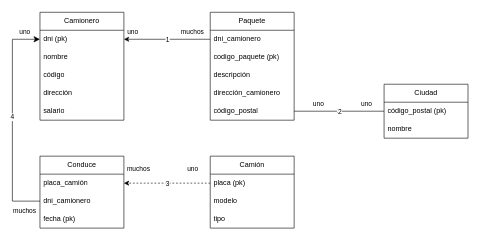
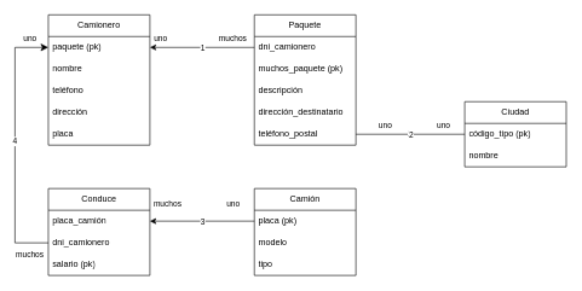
  <mxCell id="0" />
  <mxCell id="1" parent="0" />
  <mxCell id="2" value="Camionero" style="swimlane;fontStyle=0;childLayout=stackLayout;horizontal=1;startSize=30;horizontalStack=0;resizeParent=1;resizeParentMax=0;resizeLast=0;collapsible=1;marginBottom=0;whiteSpace=wrap;html=1;" vertex="1" parent="1"><mxGeometry x="66" y="20" width="140" height="180" as="geometry"><mxRectangle x="350" y="320" width="60" height="30" as="alternateBounds" /></mxGeometry></mxCell>
- <mxCell id="3" value="dni (pk)" style="text;strokeColor=none;fillColor=none;align=left;verticalAlign=middle;spacingLeft=4;spacingRight=4;overflow=hidden;points=[[0,0.5],[1,0.5]];portConstraint=eastwest;rotatable=0;whiteSpace=wrap;html=1;" vertex="1" parent="2"><mxGeometry y="30" width="140" height="30" as="geometry" /></mxCell>
+ <mxCell id="3" value="paquete (pk)" style="text;strokeColor=none;fillColor=none;align=left;verticalAlign=middle;spacingLeft=4;spacingRight=4;overflow=hidden;points=[[0,0.5],[1,0.5]];portConstraint=eastwest;rotatable=0;whiteSpace=wrap;html=1;" vertex="1" parent="2"><mxGeometry y="30" width="140" height="30" as="geometry" /></mxCell>
  <mxCell id="4" value="nombre" style="text;strokeColor=none;fillColor=none;align=left;verticalAlign=middle;spacingLeft=4;spacingRight=4;overflow=hidden;points=[[0,0.5],[1,0.5]];portConstraint=eastwest;rotatable=0;whiteSpace=wrap;html=1;" vertex="1" parent="2"><mxGeometry y="60" width="140" height="30" as="geometry" /></mxCell>
- <mxCell id="5" value="código" style="text;strokeColor=none;fillColor=none;align=left;verticalAlign=middle;spacingLeft=4;spacingRight=4;overflow=hidden;points=[[0,0.5],[1,0.5]];portConstraint=eastwest;rotatable=0;whiteSpace=wrap;html=1;" vertex="1" parent="2"><mxGeometry y="90" width="140" height="30" as="geometry" /></mxCell>
+ <mxCell id="5" value="teléfono" style="text;strokeColor=none;fillColor=none;align=left;verticalAlign=middle;spacingLeft=4;spacingRight=4;overflow=hidden;points=[[0,0.5],[1,0.5]];portConstraint=eastwest;rotatable=0;whiteSpace=wrap;html=1;" vertex="1" parent="2"><mxGeometry y="90" width="140" height="30" as="geometry" /></mxCell>
  <mxCell id="6" value="dirección" style="text;strokeColor=none;fillColor=none;align=left;verticalAlign=middle;spacingLeft=4;spacingRight=4;overflow=hidden;points=[[0,0.5],[1,0.5]];portConstraint=eastwest;rotatable=0;whiteSpace=wrap;html=1;" vertex="1" parent="2"><mxGeometry y="120" width="140" height="30" as="geometry" /></mxCell>
- <mxCell id="7" value="salario" style="text;strokeColor=none;fillColor=none;align=left;verticalAlign=middle;spacingLeft=4;spacingRight=4;overflow=hidden;points=[[0,0.5],[1,0.5]];portConstraint=eastwest;rotatable=0;whiteSpace=wrap;html=1;" vertex="1" parent="2"><mxGeometry y="150" width="140" height="30" as="geometry" /></mxCell>
+ <mxCell id="7" value="placa" style="text;strokeColor=none;fillColor=none;align=left;verticalAlign=middle;spacingLeft=4;spacingRight=4;overflow=hidden;points=[[0,0.5],[1,0.5]];portConstraint=eastwest;rotatable=0;whiteSpace=wrap;html=1;" vertex="1" parent="2"><mxGeometry y="150" width="140" height="30" as="geometry" /></mxCell>
  <mxCell id="8" value="Paquete" style="swimlane;fontStyle=0;childLayout=stackLayout;horizontal=1;startSize=30;horizontalStack=0;resizeParent=1;resizeParentMax=0;resizeLast=0;collapsible=1;marginBottom=0;whiteSpace=wrap;html=1;" vertex="1" parent="1"><mxGeometry x="350" y="20" width="140" height="180" as="geometry"><mxRectangle x="350" y="320" width="60" height="30" as="alternateBounds" /></mxGeometry></mxCell>
  <mxCell id="9" value="dni_camionero" style="text;strokeColor=none;fillColor=none;align=left;verticalAlign=middle;spacingLeft=4;spacingRight=4;overflow=hidden;points=[[0,0.5],[1,0.5]];portConstraint=eastwest;rotatable=0;whiteSpace=wrap;html=1;" vertex="1" parent="8"><mxGeometry y="30" width="140" height="30" as="geometry" /></mxCell>
- <mxCell id="10" value="codigo_paquete (pk)" style="text;strokeColor=none;fillColor=none;align=left;verticalAlign=middle;spacingLeft=4;spacingRight=4;overflow=hidden;points=[[0,0.5],[1,0.5]];portConstraint=eastwest;rotatable=0;whiteSpace=wrap;html=1;" vertex="1" parent="8"><mxGeometry y="60" width="140" height="30" as="geometry" /></mxCell>
+ <mxCell id="10" value="muchos_paquete (pk)" style="text;strokeColor=none;fillColor=none;align=left;verticalAlign=middle;spacingLeft=4;spacingRight=4;overflow=hidden;points=[[0,0.5],[1,0.5]];portConstraint=eastwest;rotatable=0;whiteSpace=wrap;html=1;" vertex="1" parent="8"><mxGeometry y="60" width="140" height="30" as="geometry" /></mxCell>
  <mxCell id="11" value="descripción" style="text;strokeColor=none;fillColor=none;align=left;verticalAlign=middle;spacingLeft=4;spacingRight=4;overflow=hidden;points=[[0,0.5],[1,0.5]];portConstraint=eastwest;rotatable=0;whiteSpace=wrap;html=1;" vertex="1" parent="8"><mxGeometry y="90" width="140" height="30" as="geometry" /></mxCell>
- <mxCell id="12" value="dirección_camionero" style="text;strokeColor=none;fillColor=none;align=left;verticalAlign=middle;spacingLeft=4;spacingRight=4;overflow=hidden;points=[[0,0.5],[1,0.5]];portConstraint=eastwest;rotatable=0;whiteSpace=wrap;html=1;" vertex="1" parent="8"><mxGeometry y="120" width="140" height="30" as="geometry" /></mxCell>
- <mxCell id="13" value="código_postal" style="text;strokeColor=none;fillColor=none;align=left;verticalAlign=middle;spacingLeft=4;spacingRight=4;overflow=hidden;points=[[0,0.5],[1,0.5]];portConstraint=eastwest;rotatable=0;whiteSpace=wrap;html=1;" vertex="1" parent="8"><mxGeometry y="150" width="140" height="30" as="geometry" /></mxCell>
+ <mxCell id="12" value="dirección_destinatario" style="text;strokeColor=none;fillColor=none;align=left;verticalAlign=middle;spacingLeft=4;spacingRight=4;overflow=hidden;points=[[0,0.5],[1,0.5]];portConstraint=eastwest;rotatable=0;whiteSpace=wrap;html=1;" vertex="1" parent="8"><mxGeometry y="120" width="140" height="30" as="geometry" /></mxCell>
+ <mxCell id="13" value="teléfono_postal" style="text;strokeColor=none;fillColor=none;align=left;verticalAlign=middle;spacingLeft=4;spacingRight=4;overflow=hidden;points=[[0,0.5],[1,0.5]];portConstraint=eastwest;rotatable=0;whiteSpace=wrap;html=1;" vertex="1" parent="8"><mxGeometry y="150" width="140" height="30" as="geometry" /></mxCell>
  <mxCell id="14" value="" style="endArrow=classic;html=1;rounded=0;entryX=1;entryY=0.5;entryDx=0;entryDy=0;exitX=0;exitY=0.5;exitDx=0;exitDy=0;" edge="1" parent="1" source="9" target="3"><mxGeometry relative="1" as="geometry"><mxPoint x="320" y="160" as="sourcePoint" /><mxPoint x="480" y="160" as="targetPoint" /></mxGeometry></mxCell>
  <mxCell id="15" value="1" style="edgeLabel;resizable=0;html=1;;align=center;verticalAlign=middle;" connectable="0" vertex="1" parent="14"><mxGeometry relative="1" as="geometry" /></mxCell>
  <mxCell id="16" value="uno" style="edgeLabel;resizable=0;html=1;;align=left;verticalAlign=bottom;" connectable="0" vertex="1" parent="14"><mxGeometry x="-1" relative="1" as="geometry"><mxPoint x="-140" y="-5" as="offset" /></mxGeometry></mxCell>
  <mxCell id="17" value="muchos" style="edgeLabel;resizable=0;html=1;;align=right;verticalAlign=bottom;" connectable="0" vertex="1" parent="14"><mxGeometry x="1" relative="1" as="geometry"><mxPoint x="134" y="-5" as="offset" /></mxGeometry></mxCell>
  <mxCell id="18" value="uno" style="edgeLabel;resizable=0;html=1;;align=left;verticalAlign=bottom;" connectable="0" vertex="1" parent="14"><mxGeometry x="-1" relative="1" as="geometry"><mxPoint x="-320" y="-5" as="offset" /></mxGeometry></mxCell>
  <mxCell id="19" value="muchos" style="edgeLabel;resizable=0;html=1;;align=right;verticalAlign=bottom;" connectable="0" vertex="1" parent="14"><mxGeometry x="1" relative="1" as="geometry"><mxPoint x="-146" y="295" as="offset" /></mxGeometry></mxCell>
  <mxCell id="20" value="Ciudad" style="swimlane;fontStyle=0;childLayout=stackLayout;horizontal=1;startSize=30;horizontalStack=0;resizeParent=1;resizeParentMax=0;resizeLast=0;collapsible=1;marginBottom=0;whiteSpace=wrap;html=1;" vertex="1" parent="1"><mxGeometry x="640" y="140" width="140" height="90" as="geometry"><mxRectangle x="350" y="320" width="60" height="30" as="alternateBounds" /></mxGeometry></mxCell>
- <mxCell id="21" value="código_postal (pk)" style="text;strokeColor=none;fillColor=none;align=left;verticalAlign=middle;spacingLeft=4;spacingRight=4;overflow=hidden;points=[[0,0.5],[1,0.5]];portConstraint=eastwest;rotatable=0;whiteSpace=wrap;html=1;" vertex="1" parent="20"><mxGeometry y="30" width="140" height="30" as="geometry" /></mxCell>
+ <mxCell id="21" value="código_tipo (pk)" style="text;strokeColor=none;fillColor=none;align=left;verticalAlign=middle;spacingLeft=4;spacingRight=4;overflow=hidden;points=[[0,0.5],[1,0.5]];portConstraint=eastwest;rotatable=0;whiteSpace=wrap;html=1;" vertex="1" parent="20"><mxGeometry y="30" width="140" height="30" as="geometry" /></mxCell>
  <mxCell id="22" value="nombre" style="text;strokeColor=none;fillColor=none;align=left;verticalAlign=middle;spacingLeft=4;spacingRight=4;overflow=hidden;points=[[0,0.5],[1,0.5]];portConstraint=eastwest;rotatable=0;whiteSpace=wrap;html=1;" vertex="1" parent="20"><mxGeometry y="60" width="140" height="30" as="geometry" /></mxCell>
  <mxCell id="23" value="2" style="endArrow=none;html=1;rounded=0;exitX=0;exitY=0.5;exitDx=0;exitDy=0;entryX=1;entryY=0.5;entryDx=0;entryDy=0;" edge="1" parent="1" source="21" target="13"><mxGeometry relative="1" as="geometry"><mxPoint x="660" y="180" as="sourcePoint" /><mxPoint x="440" y="190" as="targetPoint" /></mxGeometry></mxCell>
  <mxCell id="24" value="2" style="edgeLabel;resizable=0;html=1;;align=center;verticalAlign=middle;" connectable="0" vertex="1" parent="23"><mxGeometry relative="1" as="geometry" /></mxCell>
  <mxCell id="25" value="uno" style="edgeLabel;resizable=0;html=1;;align=left;verticalAlign=bottom;" connectable="0" vertex="1" parent="23"><mxGeometry x="-1" relative="1" as="geometry"><mxPoint x="-40" y="-5" as="offset" /></mxGeometry></mxCell>
  <mxCell id="26" value="uno" style="edgeLabel;resizable=0;html=1;;align=right;verticalAlign=bottom;" connectable="0" vertex="1" parent="23"><mxGeometry x="1" relative="1" as="geometry"><mxPoint x="50" y="-5" as="offset" /></mxGeometry></mxCell>
  <mxCell id="27" value="Camión" style="swimlane;fontStyle=0;childLayout=stackLayout;horizontal=1;startSize=30;horizontalStack=0;resizeParent=1;resizeParentMax=0;resizeLast=0;collapsible=1;marginBottom=0;whiteSpace=wrap;html=1;" vertex="1" parent="1"><mxGeometry x="350" y="260" width="140" height="120" as="geometry"><mxRectangle x="350" y="320" width="60" height="30" as="alternateBounds" /></mxGeometry></mxCell>
  <mxCell id="28" value="placa (pk)" style="text;strokeColor=none;fillColor=none;align=left;verticalAlign=middle;spacingLeft=4;spacingRight=4;overflow=hidden;points=[[0,0.5],[1,0.5]];portConstraint=eastwest;rotatable=0;whiteSpace=wrap;html=1;" vertex="1" parent="27"><mxGeometry y="30" width="140" height="30" as="geometry" /></mxCell>
  <mxCell id="29" value="modelo" style="text;strokeColor=none;fillColor=none;align=left;verticalAlign=middle;spacingLeft=4;spacingRight=4;overflow=hidden;points=[[0,0.5],[1,0.5]];portConstraint=eastwest;rotatable=0;whiteSpace=wrap;html=1;" vertex="1" parent="27"><mxGeometry y="60" width="140" height="30" as="geometry" /></mxCell>
  <mxCell id="30" value="tipo" style="text;strokeColor=none;fillColor=none;align=left;verticalAlign=middle;spacingLeft=4;spacingRight=4;overflow=hidden;points=[[0,0.5],[1,0.5]];portConstraint=eastwest;rotatable=0;whiteSpace=wrap;html=1;" vertex="1" parent="27"><mxGeometry y="90" width="140" height="30" as="geometry" /></mxCell>
  <mxCell id="31" value="Conduce" style="swimlane;fontStyle=0;childLayout=stackLayout;horizontal=1;startSize=30;horizontalStack=0;resizeParent=1;resizeParentMax=0;resizeLast=0;collapsible=1;marginBottom=0;whiteSpace=wrap;html=1;" vertex="1" parent="1"><mxGeometry x="66" y="260" width="140" height="120" as="geometry"><mxRectangle x="350" y="320" width="60" height="30" as="alternateBounds" /></mxGeometry></mxCell>
  <mxCell id="32" value="placa_camión" style="text;strokeColor=none;fillColor=none;align=left;verticalAlign=middle;spacingLeft=4;spacingRight=4;overflow=hidden;points=[[0,0.5],[1,0.5]];portConstraint=eastwest;rotatable=0;whiteSpace=wrap;html=1;" vertex="1" parent="31"><mxGeometry y="30" width="140" height="30" as="geometry" /></mxCell>
  <mxCell id="33" value="dni_camionero" style="text;strokeColor=none;fillColor=none;align=left;verticalAlign=middle;spacingLeft=4;spacingRight=4;overflow=hidden;points=[[0,0.5],[1,0.5]];portConstraint=eastwest;rotatable=0;whiteSpace=wrap;html=1;" vertex="1" parent="31"><mxGeometry y="60" width="140" height="30" as="geometry" /></mxCell>
- <mxCell id="34" value="fecha (pk)" style="text;strokeColor=none;fillColor=none;align=left;verticalAlign=middle;spacingLeft=4;spacingRight=4;overflow=hidden;points=[[0,0.5],[1,0.5]];portConstraint=eastwest;rotatable=0;whiteSpace=wrap;html=1;" vertex="1" parent="31"><mxGeometry y="90" width="140" height="30" as="geometry" /></mxCell>
+ <mxCell id="34" value="salario (pk)" style="text;strokeColor=none;fillColor=none;align=left;verticalAlign=middle;spacingLeft=4;spacingRight=4;overflow=hidden;points=[[0,0.5],[1,0.5]];portConstraint=eastwest;rotatable=0;whiteSpace=wrap;html=1;" vertex="1" parent="31"><mxGeometry y="90" width="140" height="30" as="geometry" /></mxCell>
  <mxCell id="35" value="" style="edgeStyle=segmentEdgeStyle;endArrow=classic;html=1;curved=0;rounded=0;endSize=8;startSize=8;sourcePerimeterSpacing=0;targetPerimeterSpacing=0;entryX=0;entryY=0.5;entryDx=0;entryDy=0;exitX=0;exitY=0.5;exitDx=0;exitDy=0;" edge="1" parent="1" source="33" target="3"><mxGeometry width="100" relative="1" as="geometry"><mxPoint x="-60" y="160" as="sourcePoint" /><mxPoint x="40" y="200" as="targetPoint" /><Array as="points"><mxPoint x="20" y="335" /><mxPoint x="20" y="65" /></Array></mxGeometry></mxCell>
  <mxCell id="36" value="4" style="edgeLabel;html=1;align=center;verticalAlign=middle;resizable=0;points=[];" vertex="1" connectable="0" parent="35"><mxGeometry x="0.033" y="1" relative="1" as="geometry"><mxPoint as="offset" /></mxGeometry></mxCell>
- <mxCell id="37" value="" style="endArrow=classic;html=1;rounded=0;entryX=1;entryY=0.5;entryDx=0;entryDy=0;exitX=0;exitY=0.5;exitDx=0;exitDy=0;dashed=1;" edge="1" parent="1" source="28" target="32"><mxGeometry relative="1" as="geometry"><mxPoint x="320" y="260" as="sourcePoint" /><mxPoint x="480" y="260" as="targetPoint" /></mxGeometry></mxCell>
+ <mxCell id="37" value="" style="endArrow=classic;html=1;rounded=0;entryX=1;entryY=0.5;entryDx=0;entryDy=0;exitX=0;exitY=0.5;exitDx=0;exitDy=0;" edge="1" parent="1" source="28" target="32"><mxGeometry relative="1" as="geometry"><mxPoint x="320" y="260" as="sourcePoint" /><mxPoint x="480" y="260" as="targetPoint" /></mxGeometry></mxCell>
  <mxCell id="38" value="3" style="edgeLabel;resizable=0;html=1;;align=center;verticalAlign=middle;" connectable="0" vertex="1" parent="37"><mxGeometry relative="1" as="geometry" /></mxCell>
  <mxCell id="39" value="uno" style="edgeLabel;resizable=0;html=1;;align=left;verticalAlign=bottom;" connectable="0" vertex="1" parent="37"><mxGeometry x="-1" relative="1" as="geometry"><mxPoint x="-40" y="-15" as="offset" /></mxGeometry></mxCell>
  <mxCell id="40" value="muchos" style="edgeLabel;resizable=0;html=1;;align=right;verticalAlign=bottom;" connectable="0" vertex="1" parent="37"><mxGeometry x="1" relative="1" as="geometry"><mxPoint x="44" y="-15" as="offset" /></mxGeometry></mxCell>
